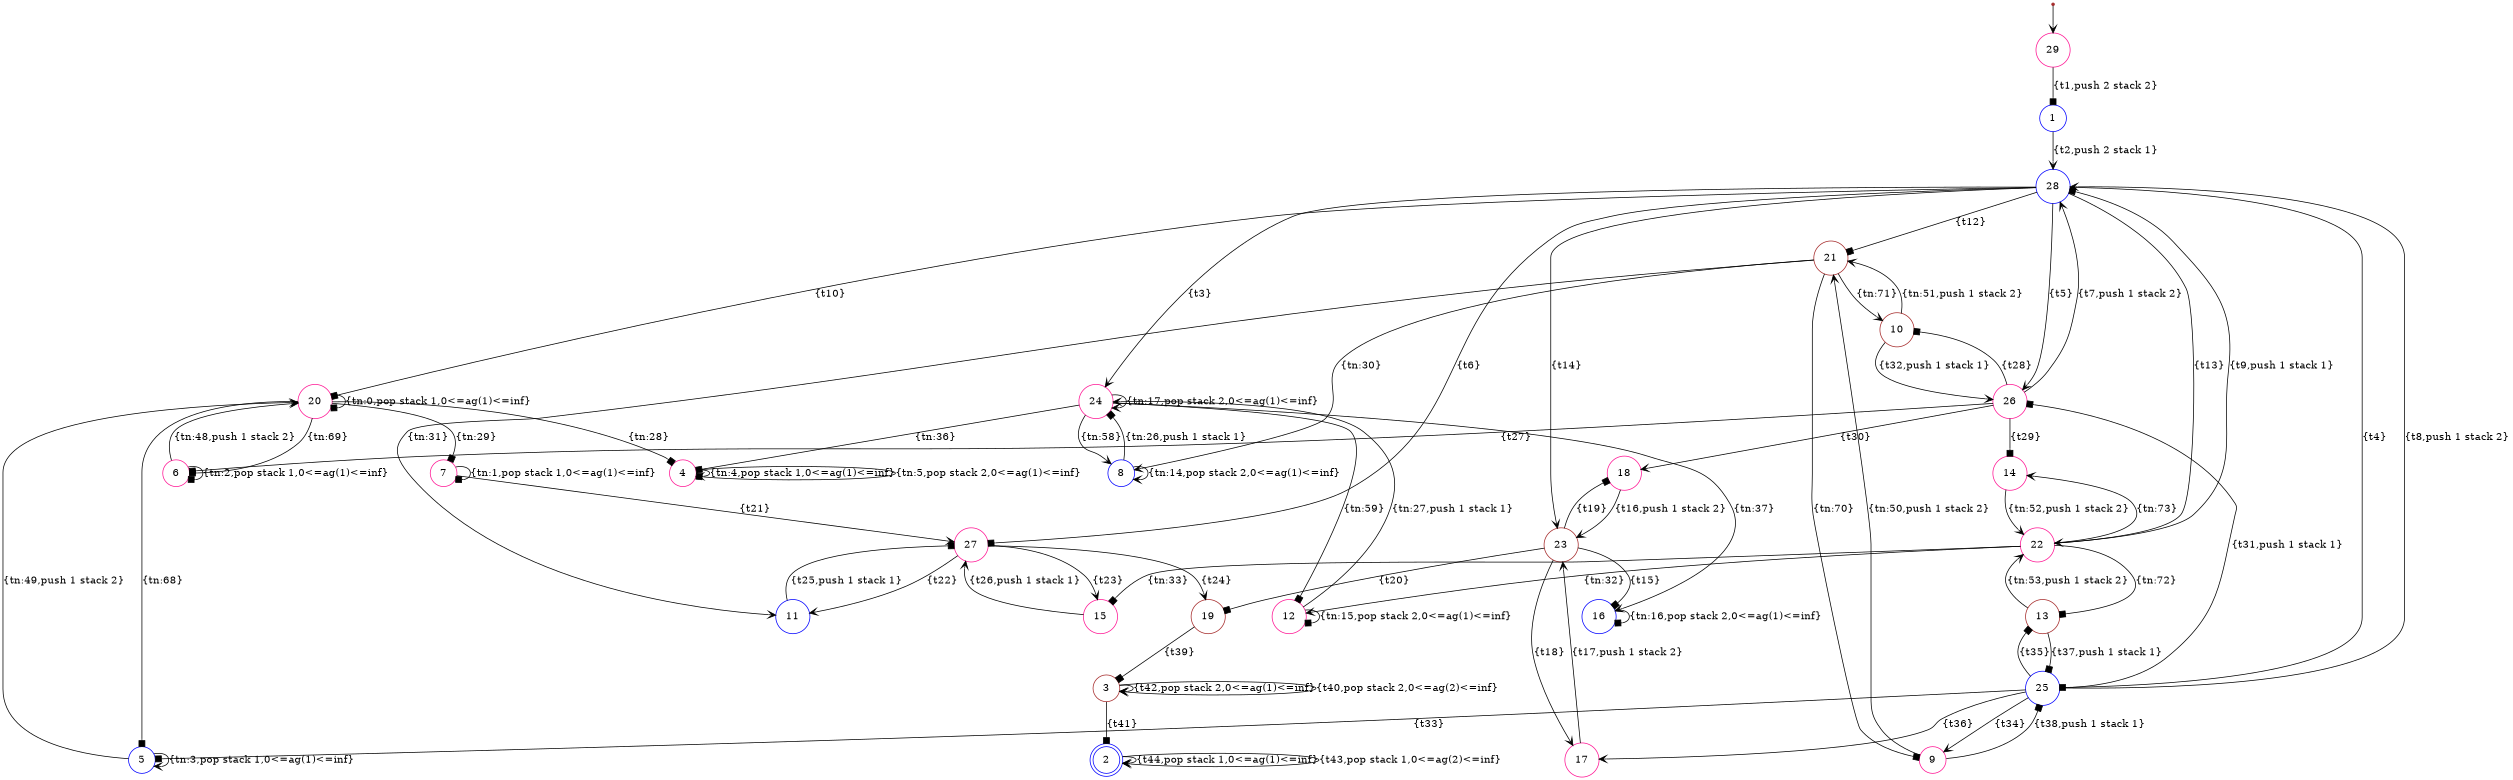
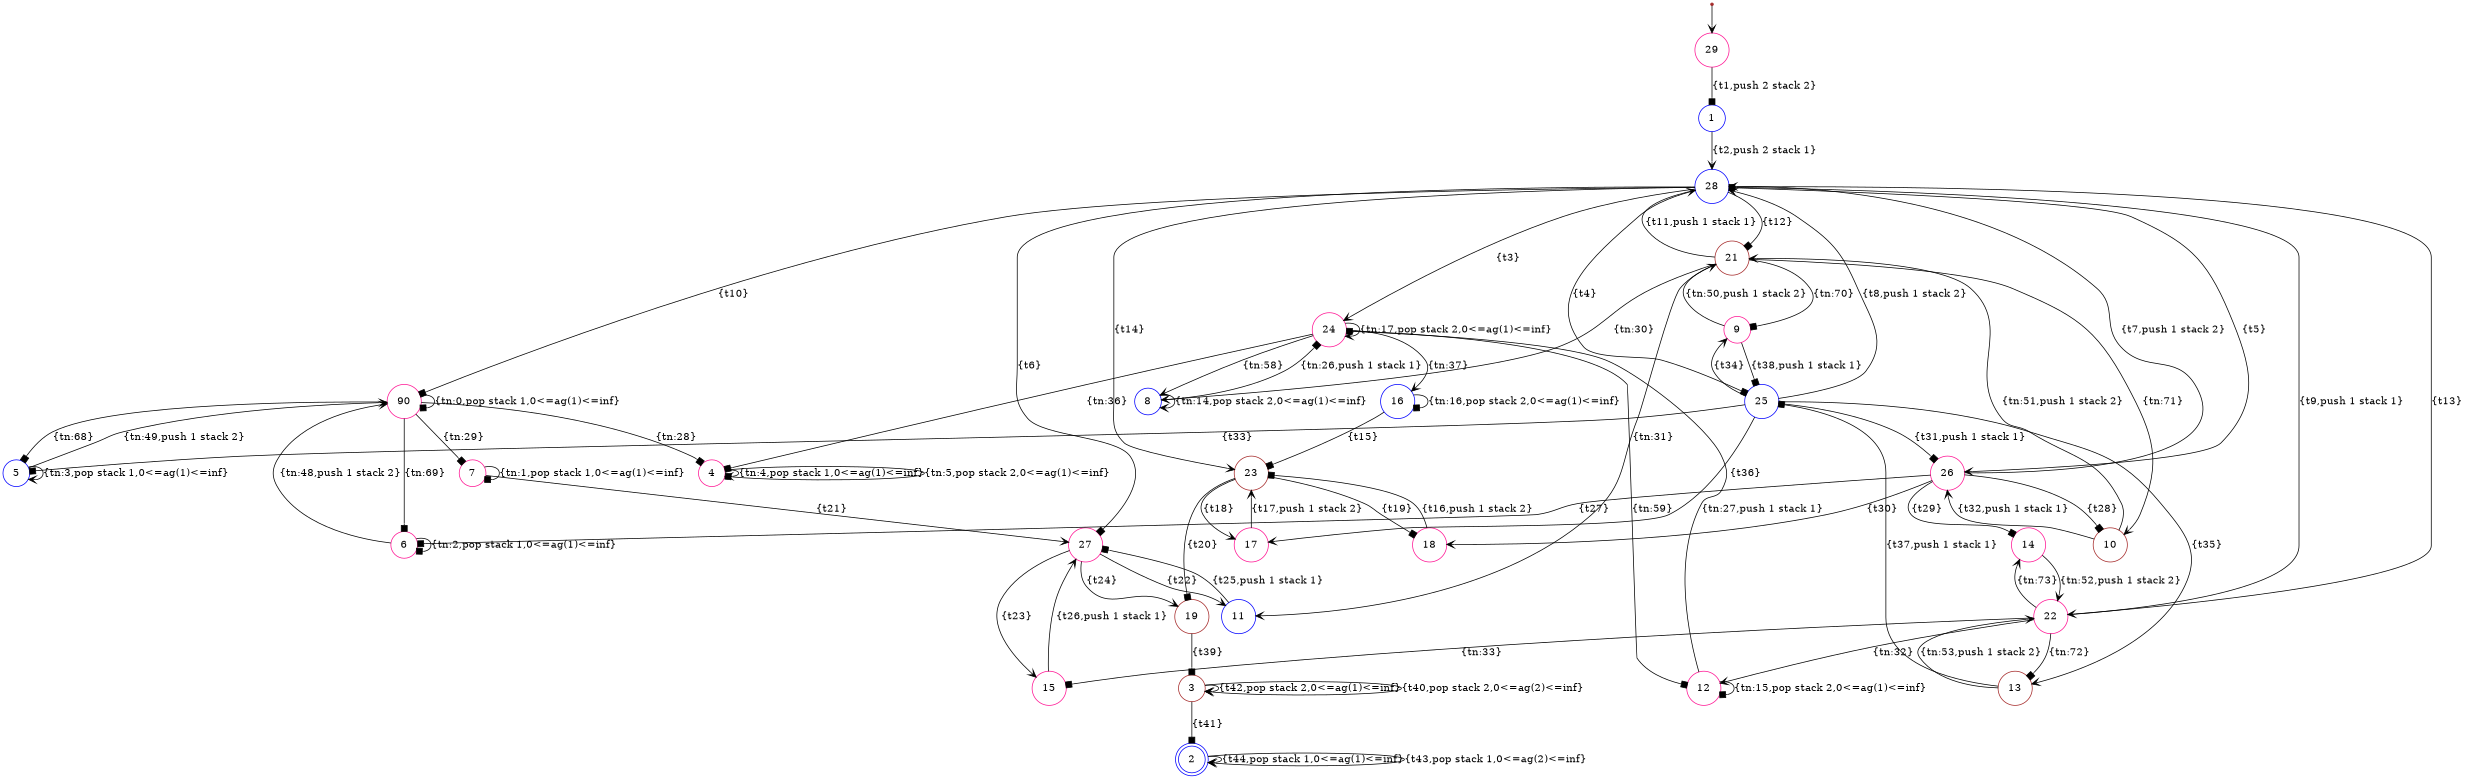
  digraph {
    node [color=deeppink shape=circle]
    edge [arrowhead=vee]
    qi0 [color=brown shape=point]
    29
    1 [color=blue]
    2 [color=blue shape=doublecircle]
    28 [color=blue]
-   20
+   20 [label=90]
    7
    6
    5 [color=blue]
    4
    27
    3 [color=brown]
    24
    21 [color=brown]
    22
    26
    25 [color=blue]
    23 [color=brown]
    8 [color=blue]
    12
    16 [color=blue]
    11 [color=blue]
    10 [color=brown]
    9
    15
    14
    13 [color=brown]
    19 [color=brown]
    18
    17
    qi0 -> 29
    29 -> 1 [arrowhead=box label="{t1,push 2 stack 2}"]
    1 -> 28 [label="{t2,push 2 stack 1}"]
    2 -> 2 [label="{t44,pop stack 1,0<=ag(1)<=inf}"]
    2 -> 2 [label="{t43,pop stack 1,0<=ag(2)<=inf}"]
    28 -> 20 [arrowhead=box label="{t10}"]
    28 -> 27 [arrowhead=box label="{t6}"]
    28 -> 24 [label="{t3}"]
    28 -> 21 [arrowhead=box label="{t12}"]
    28 -> 22 [label="{t13}"]
    28 -> 26 [label="{t5}"]
    28 -> 25 [arrowhead=box label="{t4}"]
    28 -> 23 [label="{t14}"]
    20 -> 20 [arrowhead=box label="{tn:0,pop stack 1,0<=ag(1)<=inf}"]
    20 -> 7 [arrowhead=box label="{tn:29}"]
    20 -> 6 [arrowhead=box label="{tn:69}"]
    20 -> 5 [arrowhead=box label="{tn:68}"]
    20 -> 4 [arrowhead=box label="{tn:28}"]
    7 -> 7 [arrowhead=box label="{tn:1,pop stack 1,0<=ag(1)<=inf}"]
    7 -> 27 [label="{t21}"]
    6 -> 20 [label="{tn:48,push 1 stack 2}"]
    6 -> 6 [arrowhead=box label="{tn:2,pop stack 1,0<=ag(1)<=inf}"]
    5 -> 20 [label="{tn:49,push 1 stack 2}"]
    5 -> 5 [label="{tn:3,pop stack 1,0<=ag(1)<=inf}"]
    4 -> 4 [label="{tn:4,pop stack 1,0<=ag(1)<=inf}"]
    4 -> 4 [arrowhead=box label="{tn:5,pop stack 2,0<=ag(1)<=inf}"]
    27 -> 11 [label="{t22}"]
    27 -> 15 [label="{t23}"]
    27 -> 19 [label="{t24}"]
    3 -> 2 [arrowhead=box label="{t41}"]
    3 -> 3 [label="{t42,pop stack 2,0<=ag(1)<=inf}"]
    3 -> 3 [label="{t40,pop stack 2,0<=ag(2)<=inf}"]
    24 -> 4 [arrowhead=box label="{tn:36}"]
    24 -> 24 [label="{tn:17,pop stack 2,0<=ag(1)<=inf}"]
    24 -> 8 [label="{tn:58}"]
    24 -> 12 [arrowhead=box label="{tn:59}"]
    24 -> 16 [label="{tn:37}"]
+   21 -> 28 [label="{t11,push 1 stack 1}"]
    21 -> 8 [label="{tn:30}"]
    21 -> 11 [label="{tn:31}"]
    21 -> 10 [label="{tn:71}"]
    21 -> 9 [arrowhead=box label="{tn:70}"]
    22 -> 28 [arrowhead=box label="{t9,push 1 stack 1}"]
    22 -> 12 [label="{tn:32}"]
    22 -> 15 [arrowhead=box label="{tn:33}"]
    22 -> 14 [label="{tn:73}"]
    22 -> 13 [arrowhead=box label="{tn:72}"]
    26 -> 28 [label="{t7,push 1 stack 2}"]
    26 -> 6 [arrowhead=box label="{t27}"]
    26 -> 10 [arrowhead=box label="{t28}"]
    26 -> 14 [arrowhead=box label="{t29}"]
    26 -> 18 [label="{t30}"]
    25 -> 28 [label="{t8,push 1 stack 2}"]
    25 -> 5 [arrowhead=box label="{t33}"]
    25 -> 26 [arrowhead=box label="{t31,push 1 stack 1}"]
    25 -> 9 [label="{t34}"]
-   25 -> 13 [arrowhead=box label="{t35}"]
+   25 -> 13 [label="{t35}"]
    25 -> 17 [label="{t36}"]
-   23 -> 16 [arrowhead=box label="{t15}"]
+   16 -> 23 [arrowhead=box label="{t15}"]
    23 -> 19 [arrowhead=box label="{t20}"]
    23 -> 18 [arrowhead=box label="{t19}"]
    23 -> 17 [label="{t18}"]
    8 -> 24 [arrowhead=box label="{tn:26,push 1 stack 1}"]
    8 -> 8 [label="{tn:14,pop stack 2,0<=ag(1)<=inf}"]
-   12 -> 24 [label="{tn:27,push 1 stack 1}"]
+   12 -> 24 [arrowhead=box label="{tn:27,push 1 stack 1}"]
    12 -> 12 [arrowhead=box label="{tn:15,pop stack 2,0<=ag(1)<=inf}"]
    16 -> 16 [arrowhead=box label="{tn:16,pop stack 2,0<=ag(1)<=inf}"]
    11 -> 27 [arrowhead=box label="{t25,push 1 stack 1}"]
    10 -> 21 [label="{tn:51,push 1 stack 2}"]
    10 -> 26 [label="{t32,push 1 stack 1}"]
    9 -> 21 [label="{tn:50,push 1 stack 2}"]
    9 -> 25 [arrowhead=box label="{t38,push 1 stack 1}"]
    15 -> 27 [label="{t26,push 1 stack 1}"]
    14 -> 22 [label="{tn:52,push 1 stack 2}"]
    13 -> 22 [label="{tn:53,push 1 stack 2}"]
    13 -> 25 [arrowhead=box label="{t37,push 1 stack 1}"]
    19 -> 3 [arrowhead=box label="{t39}"]
-   18 -> 23 [label="{t16,push 1 stack 2}"]
+   18 -> 23 [arrowhead=box label="{t16,push 1 stack 2}"]
    17 -> 23 [label="{t17,push 1 stack 2}"]
  }
